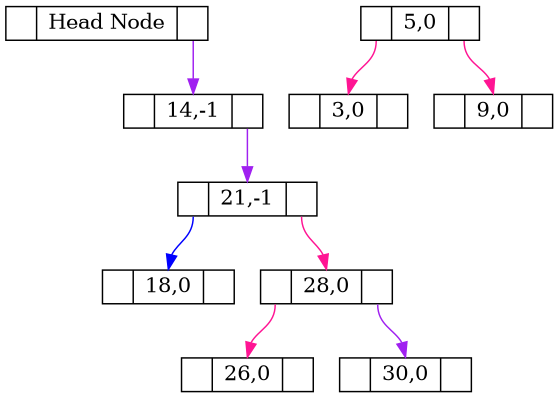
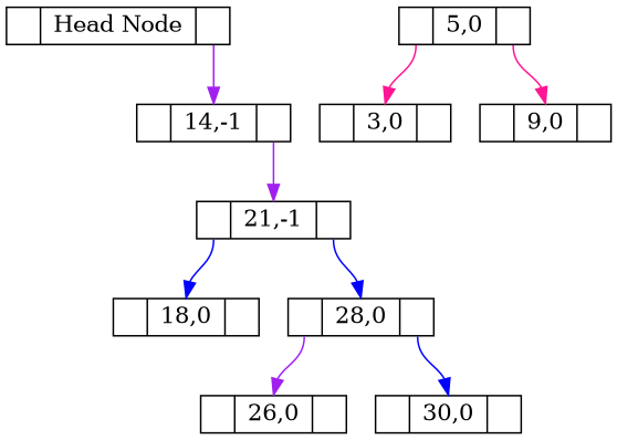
  digraph {
    node [shape=record]
    edge [color=purple headport=d tailport=r]
    n1 [height=.1 label="<l> | <d> Head Node | <r> "]
    n2 [height=.1 label="<l> | <d> 14,-1 | <r>"]
    n3 [height=.1 label="<l> | <d> 21,-1 | <r>"]
    n4 [height=.1 label="<l> | <d> 5,0 | <r>"]
    n5 [height=.1 label="<l> | <d> 3,0 | <r>"]
    n6 [height=.1 label="<l> | <d> 9,0 | <r>"]
    n7 [height=.1 label="<l> | <d> 18,0 | <r>"]
    n8 [height=.1 label="<l> | <d> 28,0 | <r>"]
    n9 [height=.1 label="<l> | <d> 26,0 | <r>"]
    n10 [height=.1 label="<l> | <d> 30,0 | <r>"]
    n1 -> n2
    n2 -> n3
    n3 -> n7 [color=blue tailport=l]
-   n3 -> n8 [color=deeppink]
+   n3 -> n8 [color=blue]
    n4 -> n5 [color=deeppink tailport=l]
    n4 -> n6 [color=deeppink]
-   n8 -> n9 [color=deeppink tailport=l]
-   n8 -> n10
+   n8 -> n9 [tailport=l]
+   n8 -> n10 [color=blue]
  }
